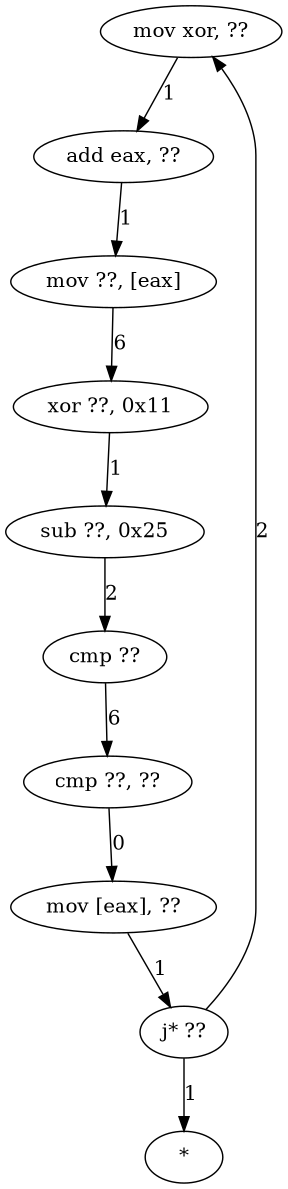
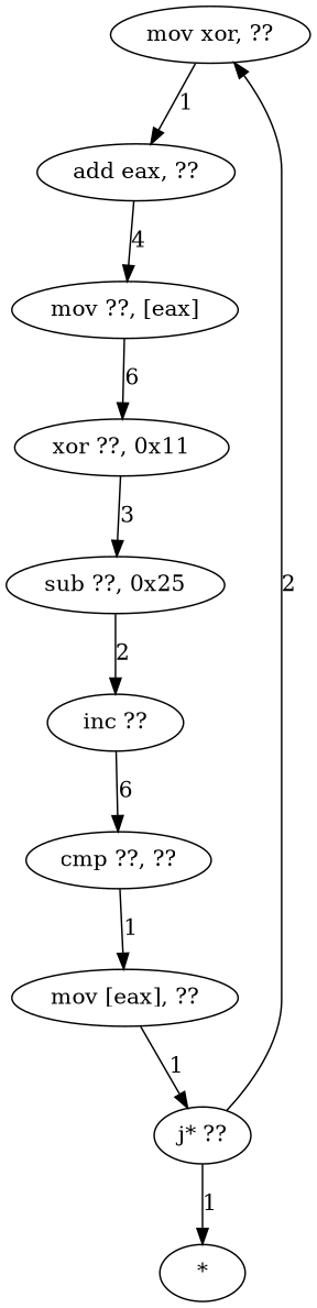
  digraph {
    n1 [cond="opcode is mov and arg1 is eax" label="mov xor, ??"]
    n2 [cond="opcode is add and arg1 is eax" label="add eax, ??"]
    n3 [cond="opcode is mov and arg2 contains [eax]" label="mov ??, [eax]"]
    n4 [cond="opcode is xor and arg2 is 0x11" label="xor ??, 0x11"]
    n5 [cond="opcode is sub and arg2 is 0x25" label="sub ??, 0x25"]
-   n6 [cond="opcode is inc" label="cmp ??"]
+   n6 [cond="opcode is inc" label="inc ??"]
    n7 [cond="opcode is cmp" label="cmp ??, ??"]
    n8 [cond="opcode is mov and arg1 contains [eax]" label="mov [eax], ??"]
    n9 [cond="opcode beginswith j" label="j* ??"]
    n10 [cond=true label="*"]
    n1 -> n2 [label=1]
-   n2 -> n3 [label=1]
+   n2 -> n3 [label=4]
    n3 -> n4 [label=6]
-   n4 -> n5 [label=1]
+   n4 -> n5 [label=3]
    n5 -> n6 [label=2]
    n6 -> n7 [label=6]
-   n7 -> n8 [label=0]
+   n7 -> n8 [label=1]
    n8 -> n9 [label=1]
    n9 -> n1 [child_number=2 label=2]
    n9 -> n10 [child_number=1 label=1]
  }
